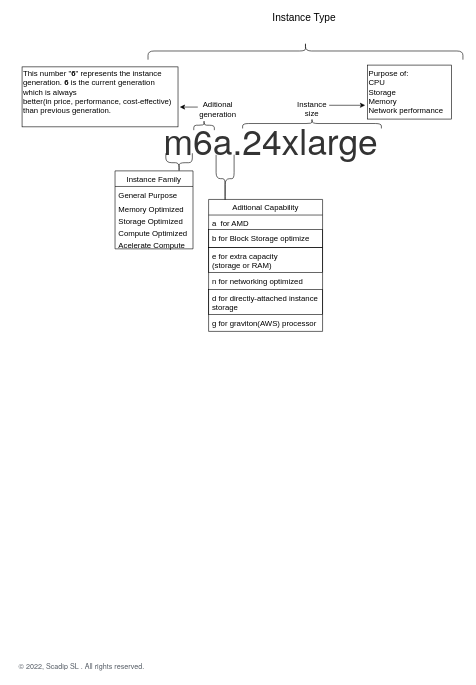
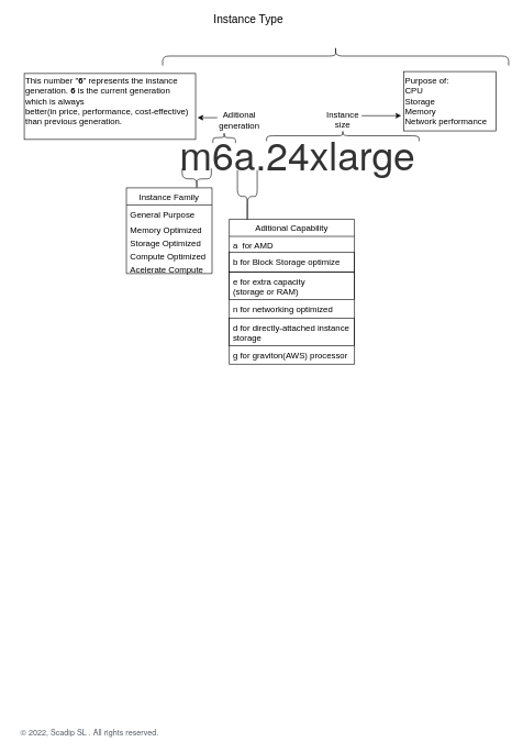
  <mxCell id="0" />
  <mxCell id="1" parent="0" />
  <mxCell id="2" value="&lt;span style=&quot;caret-color: rgb(51, 51, 51); color: rgb(51, 51, 51); font-family: AmazonEmber, &amp;quot;Helvetica Neue&amp;quot;, Helvetica, Arial, sans-serif; text-size-adjust: auto;&quot;&gt;&lt;font style=&quot;font-size: 59px;&quot;&gt;m6a.24xlarge&lt;/font&gt;&lt;/span&gt;" style="text;html=1;strokeColor=none;fillColor=none;align=center;verticalAlign=middle;whiteSpace=wrap;rounded=0;" parent="1" vertex="1"><mxGeometry x="321" y="198" width="260" height="70" as="geometry" /></mxCell>
  <mxCell id="3" value="" style="shape=curlyBracket;whiteSpace=wrap;html=1;rounded=1;fontSize=43;rotation=-90;size=0.5;" parent="1" vertex="1"><mxGeometry x="282.01" y="248.67" width="31.53" height="44.19" as="geometry" /></mxCell>
  <mxCell id="4" value="" style="shape=curlyBracket;whiteSpace=wrap;html=1;rounded=1;fontSize=43;rotation=-90;size=0.5;direction=west;" parent="1" vertex="1"><mxGeometry x="331.17" y="191.09" width="16.5" height="34.31" as="geometry" /></mxCell>
  <mxCell id="5" value="&lt;font style=&quot;font-size: 13px;&quot;&gt;Aditional&lt;br&gt;generation&lt;br&gt;&lt;/font&gt;" style="text;html=1;align=center;verticalAlign=middle;resizable=0;points=[];autosize=1;strokeColor=none;fillColor=none;fontSize=13;" parent="1" vertex="1"><mxGeometry x="322" y="162" width="80" height="40" as="geometry" /></mxCell>
  <mxCell id="6" value="" style="shape=curlyBracket;whiteSpace=wrap;html=1;rounded=1;fontSize=43;rotation=-90;size=0.5;" parent="1" vertex="1"><mxGeometry x="334.63" y="282.38" width="79.75" height="30" as="geometry" /></mxCell>
  <mxCell id="7" value="Aditional Capability" style="swimlane;fontStyle=0;childLayout=stackLayout;horizontal=1;startSize=26;fillColor=none;horizontalStack=0;resizeParent=1;resizeParentMax=0;resizeLast=0;collapsible=1;marginBottom=0;fontSize=13;" parent="1" vertex="1"><mxGeometry x="347" y="332" width="190" height="220" as="geometry"><mxRectangle x="291" y="309" width="142" height="28" as="alternateBounds" /></mxGeometry></mxCell>
  <mxCell id="8" value="a  for AMD" style="text;strokeColor=none;fillColor=none;align=left;verticalAlign=top;spacingLeft=4;spacingRight=4;overflow=hidden;rotatable=0;points=[[0,0.5],[1,0.5]];portConstraint=eastwest;fontSize=13;" parent="7" vertex="1"><mxGeometry y="26" width="190" height="24" as="geometry" /></mxCell>
  <mxCell id="9" value="b for Block Storage optimize" style="text;strokeColor=default;fillColor=none;align=left;verticalAlign=top;spacingLeft=4;spacingRight=4;overflow=hidden;rotatable=0;points=[[0,0.5],[1,0.5]];portConstraint=eastwest;fontSize=13;" parent="7" vertex="1"><mxGeometry y="50" width="190" height="30" as="geometry" /></mxCell>
  <mxCell id="10" value="e for extra capacity&#10;(storage or RAM)" style="text;strokeColor=default;fillColor=none;align=left;verticalAlign=top;spacingLeft=4;spacingRight=4;overflow=hidden;rotatable=0;points=[[0,0.5],[1,0.5]];portConstraint=eastwest;fontSize=13;" parent="7" vertex="1"><mxGeometry y="80" width="190" height="42" as="geometry" /></mxCell>
  <mxCell id="11" value="n for networking optimized" style="text;strokeColor=none;fillColor=none;align=left;verticalAlign=top;spacingLeft=4;spacingRight=4;overflow=hidden;rotatable=0;points=[[0,0.5],[1,0.5]];portConstraint=eastwest;fontSize=13;" parent="7" vertex="1"><mxGeometry y="122" width="190" height="28" as="geometry" /></mxCell>
  <mxCell id="12" value="d for directly-attached instance &#10;storage " style="text;strokeColor=default;fillColor=none;align=left;verticalAlign=top;spacingLeft=4;spacingRight=4;overflow=hidden;rotatable=0;points=[[0,0.5],[1,0.5]];portConstraint=eastwest;fontSize=13;" parent="7" vertex="1"><mxGeometry y="150" width="190" height="42" as="geometry" /></mxCell>
  <mxCell id="13" value="g for graviton(AWS) processor" style="text;strokeColor=none;fillColor=none;align=left;verticalAlign=top;spacingLeft=4;spacingRight=4;overflow=hidden;rotatable=0;points=[[0,0.5],[1,0.5]];portConstraint=eastwest;fontSize=13;" parent="7" vertex="1"><mxGeometry y="192" width="190" height="28" as="geometry" /></mxCell>
  <mxCell id="14" value="" style="shape=curlyBracket;whiteSpace=wrap;html=1;rounded=1;fontSize=43;rotation=-90;size=0.5;direction=west;" parent="1" vertex="1"><mxGeometry x="511.13" y="89.76" width="16.5" height="231.37" as="geometry" /></mxCell>
  <mxCell id="15" value="&lt;font style=&quot;font-size: 13px;&quot;&gt;Instance&lt;br&gt;size&lt;br&gt;&lt;/font&gt;" style="text;html=1;align=center;verticalAlign=middle;resizable=0;points=[];autosize=1;strokeColor=none;fillColor=none;fontSize=13;" parent="1" vertex="1"><mxGeometry x="488.63" y="161" width="60" height="40" as="geometry" /></mxCell>
  <mxCell id="16" value="&lt;font style=&quot;font-size: 13px;&quot;&gt;Purpose of:&lt;br&gt;CPU&lt;br&gt;Storage&lt;br&gt;Memory&lt;br&gt;Network performance&lt;br&gt;&lt;/font&gt;" style="text;html=1;align=left;verticalAlign=middle;resizable=0;points=[];autosize=1;strokeColor=default;fillColor=none;fontSize=13;" parent="1" vertex="1"><mxGeometry x="612" y="108" width="140" height="90" as="geometry" /></mxCell>
  <mxCell id="17" value="" style="endArrow=classic;html=1;rounded=0;fontSize=59;" parent="1" edge="1"><mxGeometry width="50" height="50" relative="1" as="geometry"><mxPoint x="548" y="175" as="sourcePoint" /><mxPoint x="608" y="175" as="targetPoint" /></mxGeometry></mxCell>
  <mxCell id="18" value="Instance Family" style="swimlane;fontStyle=0;childLayout=stackLayout;horizontal=1;startSize=26;fillColor=none;horizontalStack=0;resizeParent=1;resizeParentMax=0;resizeLast=0;collapsible=1;marginBottom=0;fontSize=13;" parent="1" vertex="1"><mxGeometry x="191" y="284.38" width="130" height="130" as="geometry"><mxRectangle x="180" y="324.38" width="142" height="28" as="alternateBounds" /></mxGeometry></mxCell>
  <mxCell id="19" value="General Purpose" style="text;strokeColor=none;fillColor=none;align=left;verticalAlign=top;spacingLeft=4;spacingRight=4;overflow=hidden;rotatable=0;points=[[0,0.5],[1,0.5]];portConstraint=eastwest;fontSize=13;" parent="18" vertex="1"><mxGeometry y="26" width="130" height="24" as="geometry" /></mxCell>
  <mxCell id="20" value="Memory Optimized" style="text;strokeColor=none;fillColor=none;align=left;verticalAlign=top;spacingLeft=4;spacingRight=4;overflow=hidden;rotatable=0;points=[[0,0.5],[1,0.5]];portConstraint=eastwest;fontSize=13;" parent="18" vertex="1"><mxGeometry y="50" width="130" height="20" as="geometry" /></mxCell>
  <mxCell id="21" value="Storage Optimized&#10;" style="text;strokeColor=none;fillColor=none;align=left;verticalAlign=top;spacingLeft=4;spacingRight=4;overflow=hidden;rotatable=0;points=[[0,0.5],[1,0.5]];portConstraint=eastwest;fontSize=13;" parent="18" vertex="1"><mxGeometry y="70" width="130" height="20" as="geometry" /></mxCell>
  <mxCell id="22" value="Compute Optimized " style="text;strokeColor=none;fillColor=none;align=left;verticalAlign=top;spacingLeft=4;spacingRight=4;overflow=hidden;rotatable=0;points=[[0,0.5],[1,0.5]];portConstraint=eastwest;fontSize=13;" parent="18" vertex="1"><mxGeometry y="90" width="130" height="20" as="geometry" /></mxCell>
  <mxCell id="23" value="Acelerate Compute" style="text;strokeColor=none;fillColor=none;align=left;verticalAlign=top;spacingLeft=4;spacingRight=4;overflow=hidden;rotatable=0;points=[[0,0.5],[1,0.5]];portConstraint=eastwest;fontSize=13;" parent="18" vertex="1"><mxGeometry y="110" width="130" height="20" as="geometry" /></mxCell>
  <mxCell id="24" value="" style="shape=curlyBracket;whiteSpace=wrap;html=1;rounded=1;shadow=0;sketch=0;fontSize=59;strokeColor=default;fillColor=default;direction=south;" parent="1" vertex="1"><mxGeometry x="246" y="70" width="525" height="29" as="geometry" /></mxCell>
- <mxCell id="25" value="&lt;font style=&quot;font-size: 17px;&quot;&gt;Instance Type&lt;br&gt;&lt;/font&gt;" style="text;html=1;align=center;verticalAlign=middle;resizable=0;points=[];autosize=1;strokeColor=none;fillColor=none;fontSize=13;" parent="1" vertex="1"><mxGeometry x="446" y="20" width="120" height="20" as="geometry" /></mxCell>
+ <mxCell id="25" value="&lt;font style=&quot;font-size: 17px;&quot;&gt;Instance Type&lt;br&gt;&lt;/font&gt;" style="text;html=1;align=center;verticalAlign=middle;resizable=0;points=[];autosize=1;strokeColor=none;fillColor=none;fontSize=13;" parent="1" vertex="1"><mxGeometry x="316" y="20" width="120" height="20" as="geometry" /></mxCell>
  <mxCell id="26" value="&lt;font style=&quot;font-size: 13px;&quot;&gt;This number &quot;&lt;b&gt;6&lt;/b&gt;&quot; represents the instance &lt;br&gt;generation. &lt;b&gt;6&lt;/b&gt; is the current generation&amp;nbsp;&lt;br&gt;which is always &lt;br&gt;better(in price, performance, cost-effective) &lt;br&gt;than previous&amp;nbsp;generation.&amp;nbsp;&lt;br&gt;&lt;br&gt;&lt;/font&gt;" style="text;html=1;align=left;verticalAlign=middle;resizable=0;points=[];autosize=1;strokeColor=default;fillColor=none;fontSize=13;" parent="1" vertex="1"><mxGeometry x="36" y="111" width="260" height="100" as="geometry" /></mxCell>
  <mxCell id="27" value="" style="endArrow=classic;html=1;rounded=0;fontSize=59;" parent="1" edge="1"><mxGeometry width="50" height="50" relative="1" as="geometry"><mxPoint x="329" y="178" as="sourcePoint" /><mxPoint x="299" y="178" as="targetPoint" /></mxGeometry></mxCell>
  <mxCell id="28" value="&lt;span style=&quot;color: rgb(84, 91, 100); font-family: &amp;quot;Amazon Ember&amp;quot;, &amp;quot;Helvetica Neue&amp;quot;, Roboto, Arial, sans-serif; text-align: start; background-color: rgb(255, 255, 255);&quot;&gt;© 2022, Scadip SL&amp;nbsp;&lt;/span&gt;&lt;span style=&quot;color: rgb(84, 91, 100); font-family: &amp;quot;Amazon Ember&amp;quot;, &amp;quot;Helvetica Neue&amp;quot;, Roboto, Arial, sans-serif; text-align: start; background-color: rgb(255, 255, 255);&quot;&gt;. All rights reserved.&lt;/span&gt;" style="text;html=1;align=center;verticalAlign=middle;resizable=0;points=[];autosize=1;strokeColor=none;fillColor=none;fontSize=12;" parent="1" vertex="1"><mxGeometry x="20" y="1100" width="230" height="20" as="geometry" /></mxCell>
